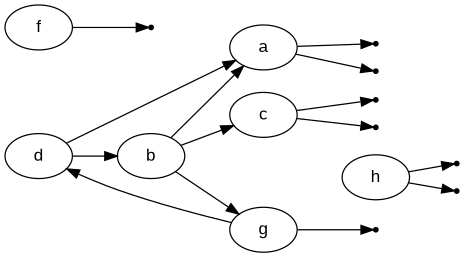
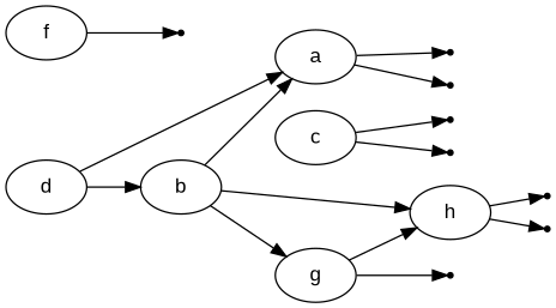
  digraph {
    rankdir=LR
    node [fontname=Arial shape=point]
    d [shape=""]
    b [shape=""]
    a [shape=""]
    c [shape=""]
    g [shape=""]
    f [shape=""]
    null4
    null0
    null1
    null2
    null3
    null5
    h [shape=""]
    null6
    null7
    d -> b
    d -> a
    b -> a
-   b -> c
+   b -> h
    b -> g
    a -> null0
    a -> null1
    c -> null2
    c -> null3
    g -> null5
-   g -> d
+   g -> h
    f -> null4
    h -> null6
    h -> null7
  }
